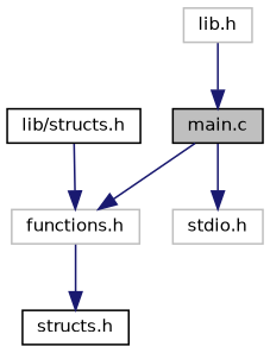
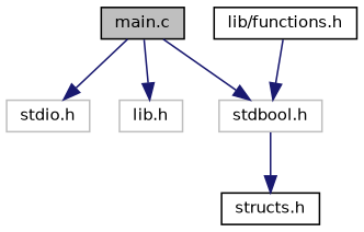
  digraph {
    node [color=black fillcolor=white fontname=Helvetica fontsize=10 shape=record style=filled]
    edge [color=midnightblue fontname=Helvetica fontsize=10 labelfontname=Helvetica labelfontsize=10 style=solid]
    n1 [fillcolor=grey75 fontcolor=black height=0.2 label="main.c" width=0.4]
    n2 [color=grey75 height=0.2 label="stdio.h" width=0.4]
    n3 [color=grey75 height=0.2 label="lib.h" width=0.4]
-   n4 [color=grey75 height=0.2 label="functions.h" width=0.4]
+   n4 [color=grey75 height=0.2 label="stdbool.h" width=0.4]
    n5 [height=0.2 label="structs.h" width=0.4]
-   n6 [height=0.2 label="lib/structs.h" width=0.4]
+   n6 [height=0.2 label="lib/functions.h" width=0.4]
    n1 -> n2
-   n3 -> n1
+   n1 -> n3
    n1 -> n4
    n4 -> n5
    n6 -> n4
  }
